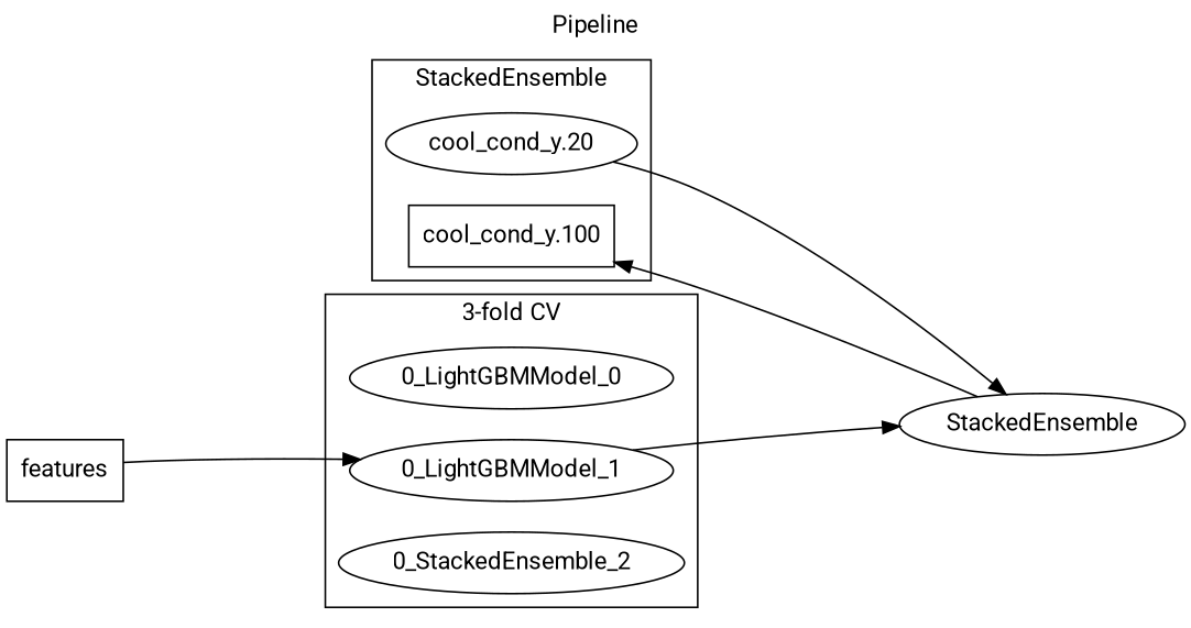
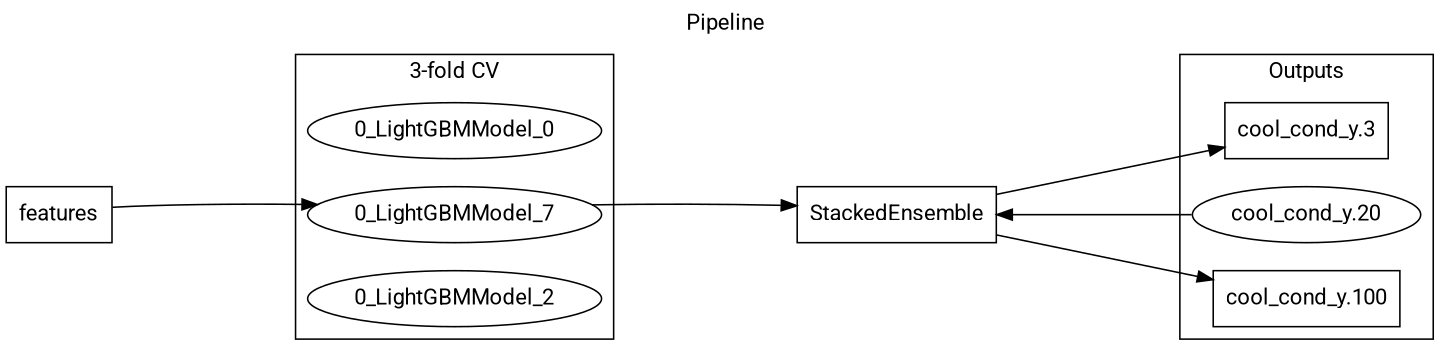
  digraph {
    compound=true
    fontname=Roboto
    label=Pipeline
    labelloc=t
    rankdir=LR
    ranksep=1.75
    node [fontname=Roboto shape=ellipse]
    edge [fontname=Roboto style=invis]
    n1 [label="0_LightGBMModel_0"]
-   n2 [label="0_LightGBMModel_1"]
-   n3 [label="0_StackedEnsemble_2"]
+   n2 [label="0_LightGBMModel_7"]
+   n3 [label="0_LightGBMModel_2"]
+   n4 [label="cool_cond_y.3" shape=box]
    n5 [label="cool_cond_y.20"]
    n6 [label="cool_cond_y.100" shape=box]
-   n7 [label=StackedEnsemble]
+   n7 [label=StackedEnsemble shape=box]
    n8 [label=features shape=box]
    subgraph cluster_1 {
      label="3-fold CV"
      n1
      n2
      n3
    }
    subgraph cluster_2 {
-     label=StackedEnsemble
+     label=Outputs
+     n4
      n5
      n6
    }
    n1 -> n7
    n2 -> n7
    n2 -> n7 [style=""]
    n3 -> n7
    n5 -> n7 [style=""]
+   n7 -> n4 [style=""]
    n7 -> n6 [style=""]
    n8 -> n1
    n8 -> n2
    n8 -> n2 [style=""]
    n8 -> n3
  }
